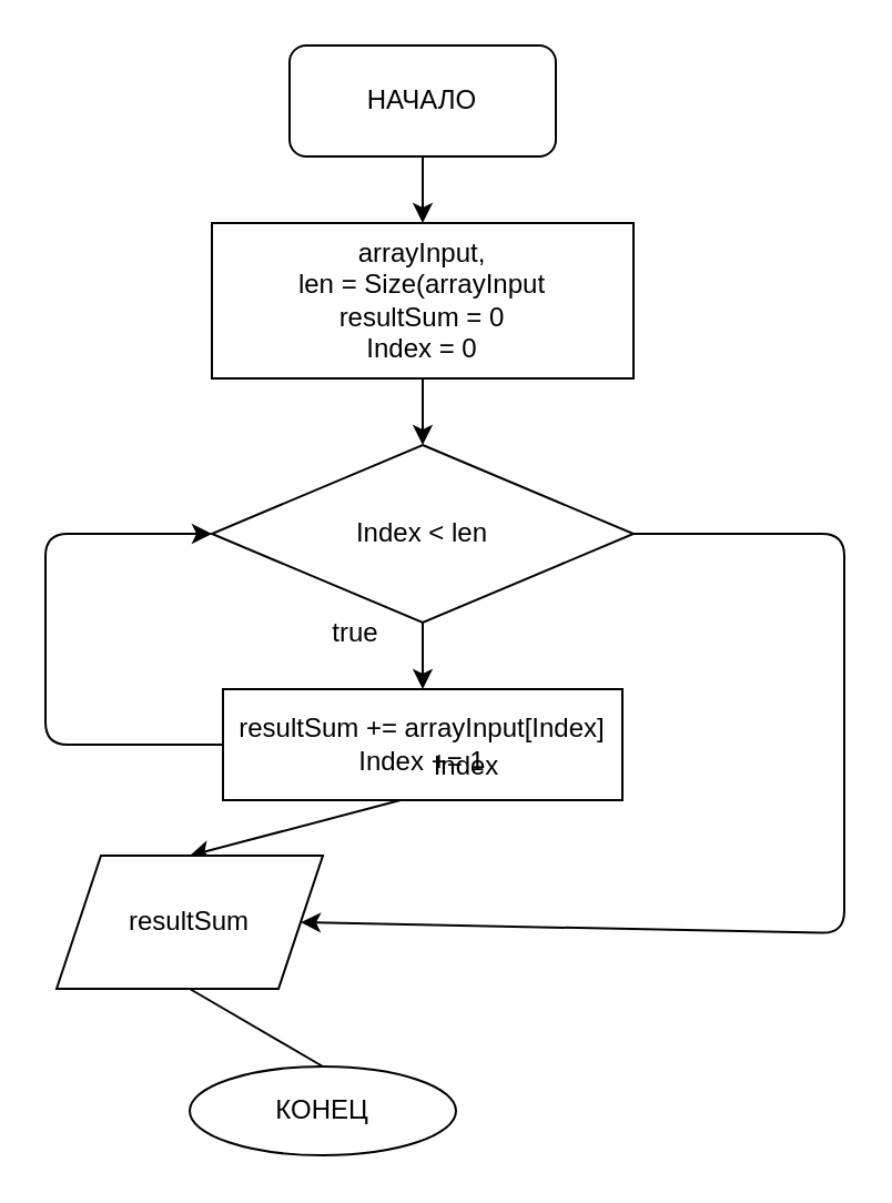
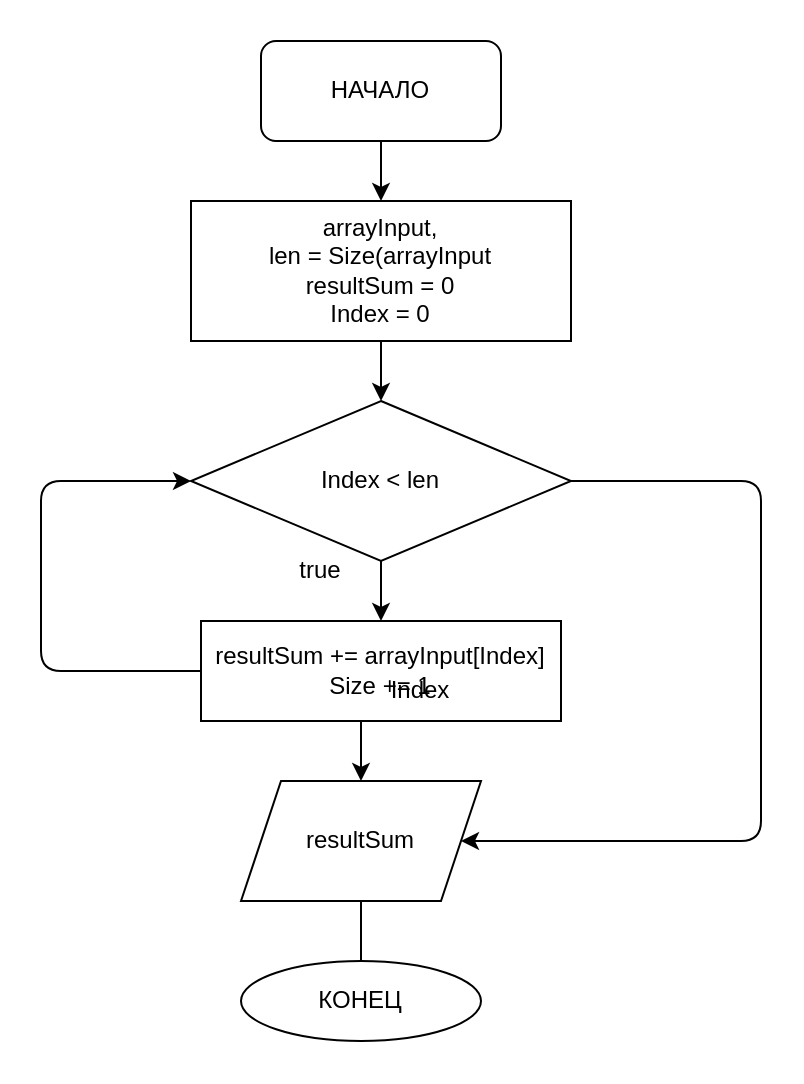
  <mxCell id="0" />
  <mxCell id="1" parent="0" />
  <mxCell id="2" style="edgeStyle=none;html=1;exitX=0.5;exitY=1;exitDx=0;exitDy=0;entryX=0.5;entryY=0;entryDx=0;entryDy=0;" edge="1" parent="1" source="3" target="8"><mxGeometry relative="1" as="geometry" /></mxCell>
  <mxCell id="3" value="arrayInput,&lt;br&gt;len = Size(arrayInput&lt;br&gt;resultSum = 0&lt;br&gt;Index = 0" style="rounded=0;whiteSpace=wrap;html=1;" vertex="1" parent="1"><mxGeometry x="95" y="100" width="190" height="70" as="geometry" /></mxCell>
  <mxCell id="4" style="edgeStyle=none;html=1;exitX=0.5;exitY=1;exitDx=0;exitDy=0;entryX=0.5;entryY=0;entryDx=0;entryDy=0;" edge="1" parent="1" source="5" target="3"><mxGeometry relative="1" as="geometry" /></mxCell>
  <mxCell id="5" value="НАЧАЛО" style="whiteSpace=wrap;html=1;rounded=1;" vertex="1" parent="1"><mxGeometry x="130" y="20" width="120" height="50" as="geometry" /></mxCell>
  <mxCell id="6" style="edgeStyle=none;html=1;exitX=0.5;exitY=1;exitDx=0;exitDy=0;" edge="1" parent="1" source="8" target="10"><mxGeometry relative="1" as="geometry"><mxPoint x="190" y="310" as="targetPoint" /></mxGeometry></mxCell>
  <mxCell id="7" style="edgeStyle=none;html=1;exitX=1;exitY=0.5;exitDx=0;exitDy=0;entryX=1;entryY=0.5;entryDx=0;entryDy=0;" edge="1" parent="1" source="8" target="15"><mxGeometry relative="1" as="geometry"><mxPoint x="250" y="420" as="targetPoint" /><Array as="points"><mxPoint x="380" y="240" /><mxPoint x="380" y="420" /></Array></mxGeometry></mxCell>
  <mxCell id="8" value="Index &amp;lt; len" style="rhombus;whiteSpace=wrap;html=1;" vertex="1" parent="1"><mxGeometry x="95" y="200" width="190" height="80" as="geometry" /></mxCell>
  <mxCell id="9" style="edgeStyle=none;html=1;entryX=0;entryY=0.5;entryDx=0;entryDy=0;" edge="1" parent="1" source="10" target="8"><mxGeometry relative="1" as="geometry"><mxPoint x="90" y="244" as="targetPoint" /><Array as="points"><mxPoint x="20" y="335" /><mxPoint x="20" y="240" /></Array></mxGeometry></mxCell>
- <mxCell id="10" value="resultSum += arrayInput[Index]&lt;br&gt;Index += 1" style="rounded=0;whiteSpace=wrap;html=1;" vertex="1" parent="1"><mxGeometry x="100" y="310" width="180" height="50" as="geometry" /></mxCell>
+ <mxCell id="10" value="resultSum += arrayInput[Index]&lt;br&gt;Size += 1" style="rounded=0;whiteSpace=wrap;html=1;" vertex="1" parent="1"><mxGeometry x="100" y="310" width="180" height="50" as="geometry" /></mxCell>
  <mxCell id="11" value="true" style="text;html=1;strokeColor=none;fillColor=none;align=center;verticalAlign=middle;whiteSpace=wrap;rounded=0;" vertex="1" parent="1"><mxGeometry x="130" y="270" width="60" height="30" as="geometry" /></mxCell>
  <mxCell id="12" style="edgeStyle=none;html=1;exitX=0;exitY=1;exitDx=0;exitDy=0;entryX=0.5;entryY=0;entryDx=0;entryDy=0;" edge="1" parent="1" source="13" target="15"><mxGeometry relative="1" as="geometry" /></mxCell>
  <mxCell id="13" value="Index" style="text;html=1;strokeColor=none;fillColor=none;align=center;verticalAlign=middle;whiteSpace=wrap;rounded=0;" vertex="1" parent="1"><mxGeometry x="180" y="330" width="60" height="30" as="geometry" /></mxCell>
  <mxCell id="14" style="edgeStyle=none;html=1;exitX=0.5;exitY=1;exitDx=0;exitDy=0;entryX=0.5;entryY=0;entryDx=0;entryDy=0;endArrow=none;" edge="1" parent="1" source="15" target="16"><mxGeometry relative="1" as="geometry" /></mxCell>
- <mxCell id="15" value="resultSum" style="shape=parallelogram;perimeter=parallelogramPerimeter;whiteSpace=wrap;html=1;fixedSize=1;" vertex="1" parent="1"><mxGeometry x="25" y="385" width="120" height="60" as="geometry" /></mxCell>
- <mxCell id="16" value="КОНЕЦ" style="ellipse;whiteSpace=wrap;html=1;" vertex="1" parent="1"><mxGeometry x="85" y="480" width="120" height="40" as="geometry" /></mxCell>
+ <mxCell id="15" value="resultSum" style="shape=parallelogram;perimeter=parallelogramPerimeter;whiteSpace=wrap;html=1;fixedSize=1;" vertex="1" parent="1"><mxGeometry x="120" y="390" width="120" height="60" as="geometry" /></mxCell>
+ <mxCell id="16" value="КОНЕЦ" style="ellipse;whiteSpace=wrap;html=1;" vertex="1" parent="1"><mxGeometry x="120" y="480" width="120" height="40" as="geometry" /></mxCell>
